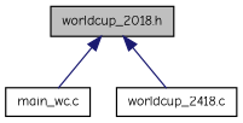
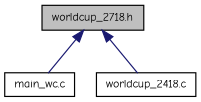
  digraph {
    fontname="Comic Neue"
    node [color=black fillcolor=white fontname="Comic Neue" fontsize=10 shape=record style=filled]
    edge [color=midnightblue dir=back fontname="Comic Neue" fontsize=10 labelfontname=Helvetica labelfontsize=10 style=solid]
-   n1 [fillcolor=grey75 fontcolor=black height=0.2 label="worldcup_2018.h" width=0.4]
+   n1 [fillcolor=grey75 fontcolor=black height=0.2 label="worldcup_2718.h" width=0.4]
    n2 [height=0.2 label="main_wc.c" width=0.4]
    n3 [height=0.2 label="worldcup_2418.c" width=0.4]
    n1 -> n2
    n1 -> n3
  }
